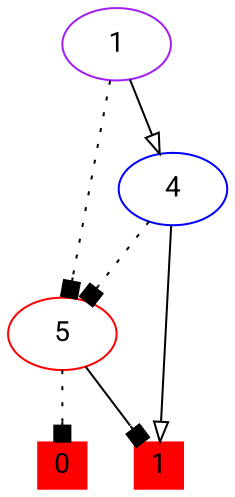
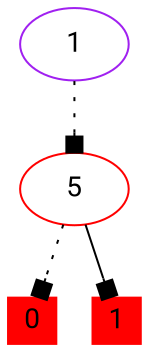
  digraph {
    fontname=Roboto
    node [color=red fontname=Roboto]
    edge [style=dotted arrowhead=box fontname=Roboto]
    n1 [height=0.3 label=0 shape=box style=filled width=0.3]
    n2 [height=0.3 label=1 shape=box style=filled width=0.3]
    n3 [label=1 color=purple]
    n4 [label=5]
-   n5 [label=4 color=blue]
    n3 -> n4
-   n3 -> n5 [style=filled arrowhead=onormal]
    n4 -> n1
    n4 -> n2 [style=filled]
-   n5 -> n2 [style=filled arrowhead=onormal]
-   n5 -> n4
  }
